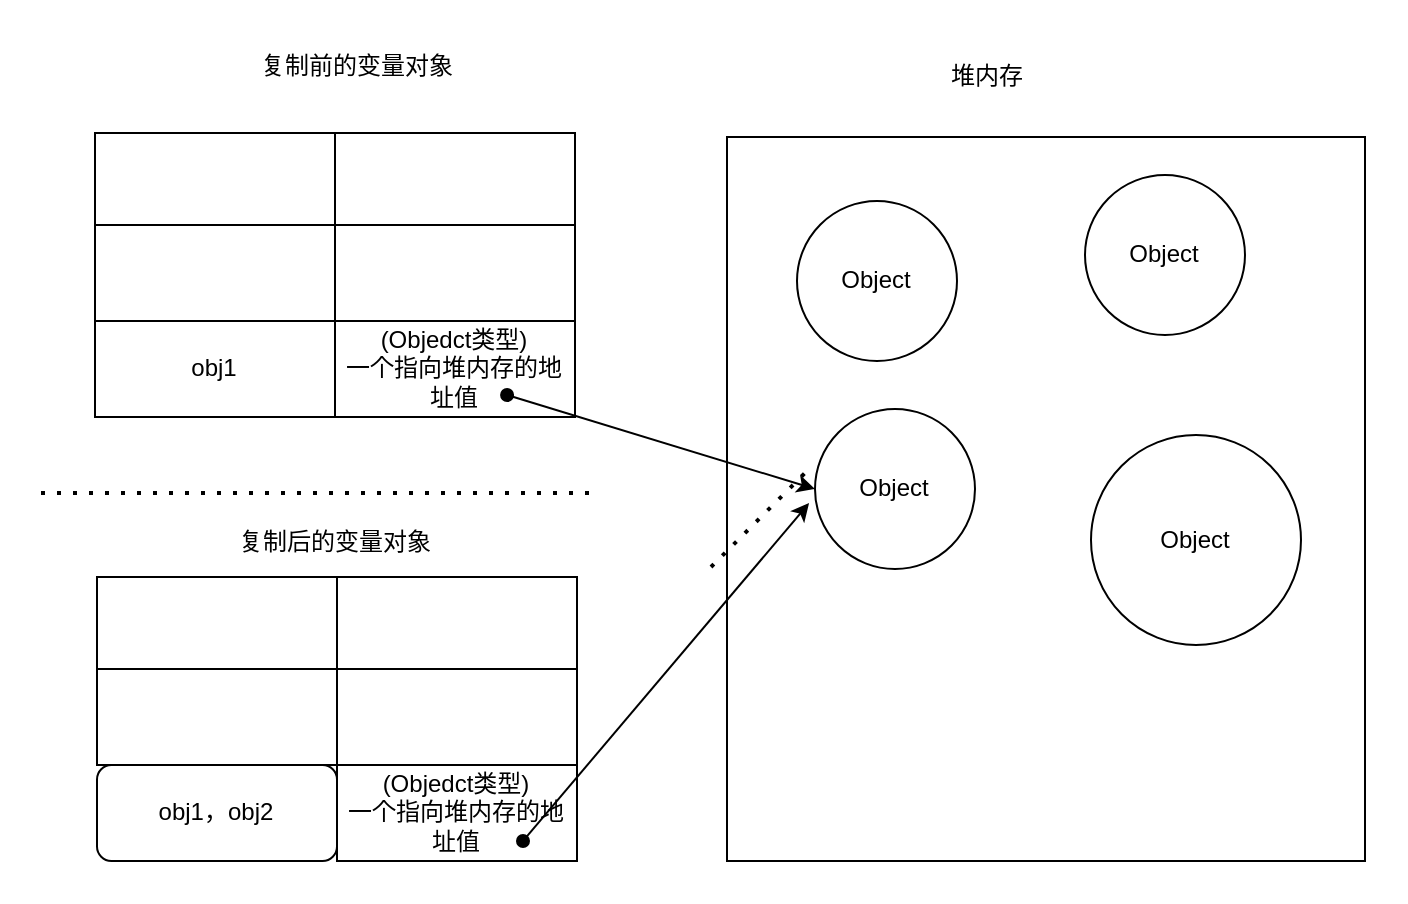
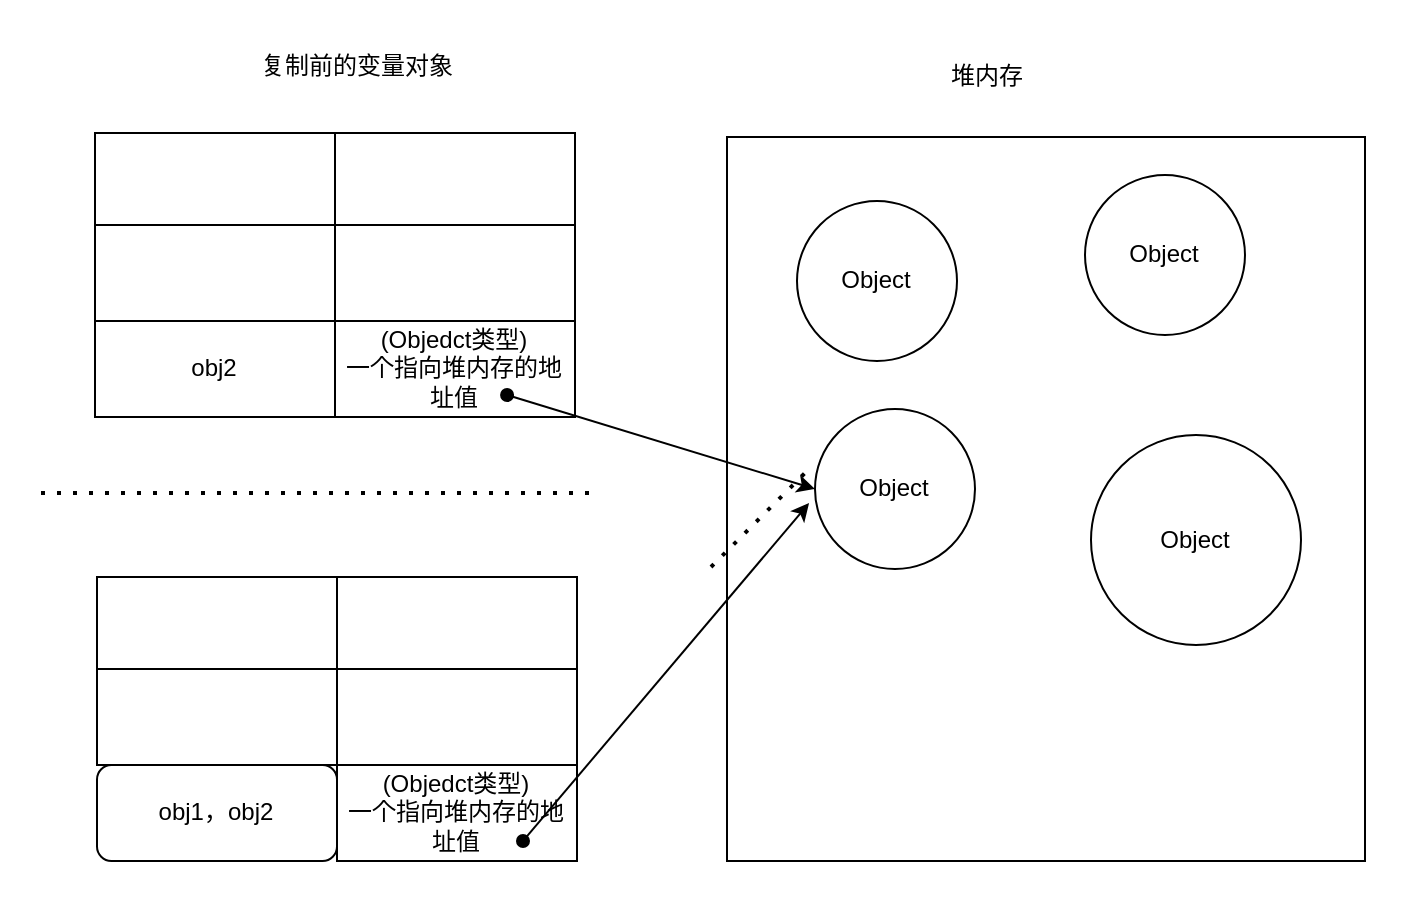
  <mxCell id="0" />
  <mxCell id="1" parent="0" />
  <mxCell id="2" value="" style="rounded=0;whiteSpace=wrap;html=1;strokeColor=light-dark(#000000,#000000);fillColor=light-dark(#FFFFFF,#FFFFFF);" vertex="1" parent="1"><mxGeometry x="47" y="66" width="120" height="48" as="geometry" /></mxCell>
  <mxCell id="3" value="" style="rounded=0;whiteSpace=wrap;html=1;strokeColor=light-dark(#000000,#000000);fillColor=light-dark(#FFFFFF,#FFFFFF);" vertex="1" parent="1"><mxGeometry x="47" y="112" width="120" height="48" as="geometry" /></mxCell>
- <mxCell id="4" value="&lt;font style=&quot;color: light-dark(rgb(0, 0, 0), rgb(0, 0, 0));&quot;&gt;obj1&lt;/font&gt;" style="rounded=0;whiteSpace=wrap;html=1;strokeColor=light-dark(#000000,#000000);fillColor=light-dark(#FFFFFF,#FFFFFF);" vertex="1" parent="1"><mxGeometry x="47" y="160" width="120" height="48" as="geometry" /></mxCell>
+ <mxCell id="4" value="&lt;font style=&quot;color: light-dark(rgb(0, 0, 0), rgb(0, 0, 0));&quot;&gt;obj2&lt;/font&gt;" style="rounded=0;whiteSpace=wrap;html=1;strokeColor=light-dark(#000000,#000000);fillColor=light-dark(#FFFFFF,#FFFFFF);" vertex="1" parent="1"><mxGeometry x="47" y="160" width="120" height="48" as="geometry" /></mxCell>
  <mxCell id="5" value="" style="rounded=0;whiteSpace=wrap;html=1;strokeColor=light-dark(#000000,#000000);fillColor=light-dark(#FFFFFF,#FFFFFF);" vertex="1" parent="1"><mxGeometry x="167" y="66" width="120" height="48" as="geometry" /></mxCell>
  <mxCell id="6" value="" style="rounded=0;whiteSpace=wrap;html=1;strokeColor=light-dark(#000000,#000000);fillColor=light-dark(#FFFFFF,#FFFFFF);" vertex="1" parent="1"><mxGeometry x="167" y="112" width="120" height="48" as="geometry" /></mxCell>
  <mxCell id="7" value="&lt;font style=&quot;color: light-dark(rgb(0, 0, 0), rgb(0, 0, 0));&quot;&gt;(Objedct类型)&lt;/font&gt;&lt;div&gt;&lt;font style=&quot;color: light-dark(rgb(0, 0, 0), rgb(0, 0, 0));&quot;&gt;一个指向堆内存的地址值&lt;/font&gt;&lt;/div&gt;" style="rounded=0;whiteSpace=wrap;html=1;strokeColor=light-dark(#000000,#000000);fillColor=light-dark(#FFFFFF,#FFFFFF);" vertex="1" parent="1"><mxGeometry x="167" y="160" width="120" height="48" as="geometry" /></mxCell>
  <mxCell id="8" value="&lt;font style=&quot;color: light-dark(rgb(0, 0, 0), rgb(0, 0, 0));&quot;&gt;复制前的变量对象&lt;/font&gt;" style="text;html=1;align=center;verticalAlign=middle;resizable=0;points=[];autosize=1;strokeColor=none;fillColor=none;" vertex="1" parent="1"><mxGeometry x="121" y="20" width="114" height="26" as="geometry" /></mxCell>
  <mxCell id="9" value="" style="rounded=0;whiteSpace=wrap;html=1;fillColor=none;strokeColor=light-dark(#000000,#000000);" vertex="1" parent="1"><mxGeometry x="363" y="68" width="319" height="362" as="geometry" /></mxCell>
  <mxCell id="10" value="&lt;font style=&quot;color: light-dark(rgb(0, 0, 0), rgb(0, 0, 0));&quot;&gt;堆内存&lt;/font&gt;" style="text;html=1;align=center;verticalAlign=middle;resizable=0;points=[];autosize=1;strokeColor=none;fillColor=none;" vertex="1" parent="1"><mxGeometry x="465.5" y="25" width="54" height="26" as="geometry" /></mxCell>
  <mxCell id="11" value="&lt;font style=&quot;color: light-dark(rgb(0, 0, 0), rgb(0, 0, 0));&quot;&gt;Object&lt;/font&gt;" style="ellipse;whiteSpace=wrap;html=1;aspect=fixed;strokeColor=light-dark(#000000,#000000);fillColor=none;" vertex="1" parent="1"><mxGeometry x="398" y="100" width="80" height="80" as="geometry" /></mxCell>
  <mxCell id="12" value="&lt;font style=&quot;color: light-dark(rgb(0, 0, 0), rgb(0, 0, 0));&quot;&gt;Object&lt;/font&gt;" style="ellipse;whiteSpace=wrap;html=1;aspect=fixed;strokeColor=light-dark(#000000,#000000);fillColor=none;" vertex="1" parent="1"><mxGeometry x="407" y="204" width="80" height="80" as="geometry" /></mxCell>
  <mxCell id="13" value="&lt;font style=&quot;color: light-dark(rgb(0, 0, 0), rgb(0, 0, 0));&quot;&gt;Object&lt;/font&gt;" style="ellipse;whiteSpace=wrap;html=1;aspect=fixed;strokeColor=light-dark(#000000,#000000);fillColor=none;" vertex="1" parent="1"><mxGeometry x="542" y="87" width="80" height="80" as="geometry" /></mxCell>
  <mxCell id="14" value="&lt;font style=&quot;color: light-dark(rgb(0, 0, 0), rgb(0, 0, 0));&quot;&gt;Object&lt;/font&gt;" style="ellipse;whiteSpace=wrap;html=1;aspect=fixed;strokeColor=light-dark(#000000,#000000);fillColor=none;" vertex="1" parent="1"><mxGeometry x="545" y="217" width="105" height="105" as="geometry" /></mxCell>
  <mxCell id="15" value="" style="endArrow=classic;html=1;exitX=0.717;exitY=0.771;exitDx=0;exitDy=0;exitPerimeter=0;entryX=0;entryY=0.5;entryDx=0;entryDy=0;strokeColor=light-dark(#000000,#000000);startArrow=oval;startFill=1;" edge="1" parent="1" source="7" target="12"><mxGeometry width="50" height="50" relative="1" as="geometry"><mxPoint x="348" y="228" as="sourcePoint" /><mxPoint x="398" y="178" as="targetPoint" /></mxGeometry></mxCell>
  <mxCell id="16" value="" style="rounded=0;whiteSpace=wrap;html=1;strokeColor=light-dark(#000000,#000000);fillColor=light-dark(#FFFFFF,#FFFFFF);" vertex="1" parent="1"><mxGeometry x="48" y="288" width="120" height="48" as="geometry" /></mxCell>
  <mxCell id="17" value="" style="rounded=0;whiteSpace=wrap;html=1;strokeColor=light-dark(#000000,#000000);fillColor=light-dark(#FFFFFF,#FFFFFF);" vertex="1" parent="1"><mxGeometry x="48" y="334" width="120" height="48" as="geometry" /></mxCell>
  <mxCell id="18" value="&lt;font style=&quot;color: light-dark(rgb(0, 0, 0), rgb(0, 0, 0));&quot;&gt;obj1，obj2&lt;/font&gt;" style="whiteSpace=wrap;html=1;strokeColor=light-dark(#000000,#000000);fillColor=light-dark(#FFFFFF,#FFFFFF);rounded=1;" vertex="1" parent="1"><mxGeometry x="48" y="382" width="120" height="48" as="geometry" /></mxCell>
  <mxCell id="19" value="" style="rounded=0;whiteSpace=wrap;html=1;strokeColor=light-dark(#000000,#000000);fillColor=light-dark(#FFFFFF,#FFFFFF);" vertex="1" parent="1"><mxGeometry x="168" y="288" width="120" height="48" as="geometry" /></mxCell>
  <mxCell id="20" value="" style="rounded=0;whiteSpace=wrap;html=1;strokeColor=light-dark(#000000,#000000);fillColor=light-dark(#FFFFFF,#FFFFFF);" vertex="1" parent="1"><mxGeometry x="168" y="334" width="120" height="48" as="geometry" /></mxCell>
  <mxCell id="21" value="&lt;font style=&quot;color: light-dark(rgb(0, 0, 0), rgb(0, 0, 0));&quot;&gt;(Objedct类型)&lt;/font&gt;&lt;div&gt;&lt;font style=&quot;color: light-dark(rgb(0, 0, 0), rgb(0, 0, 0));&quot;&gt;一个指向堆内存的地址值&lt;/font&gt;&lt;/div&gt;" style="rounded=0;whiteSpace=wrap;html=1;strokeColor=light-dark(#000000,#000000);fillColor=light-dark(#FFFFFF,#FFFFFF);" vertex="1" parent="1"><mxGeometry x="168" y="382" width="120" height="48" as="geometry" /></mxCell>
- <mxCell id="22" value="&lt;font style=&quot;color: light-dark(rgb(0, 0, 0), rgb(0, 0, 0));&quot;&gt;复制后的变量对象&lt;/font&gt;" style="text;html=1;align=center;verticalAlign=middle;resizable=0;points=[];autosize=1;strokeColor=none;fillColor=none;" vertex="1" parent="1"><mxGeometry x="110" y="258" width="114" height="26" as="geometry" /></mxCell>
  <mxCell id="23" value="" style="endArrow=none;dashed=1;html=1;dashPattern=1 3;strokeWidth=2;" edge="1" parent="1"><mxGeometry width="50" height="50" relative="1" as="geometry"><mxPoint x="355" y="283" as="sourcePoint" /><mxPoint x="405" y="233" as="targetPoint" /></mxGeometry></mxCell>
  <mxCell id="24" value="" style="endArrow=none;dashed=1;html=1;dashPattern=1 3;strokeWidth=2;strokeColor=light-dark(#000000,#000000);" edge="1" parent="1"><mxGeometry width="50" height="50" relative="1" as="geometry"><mxPoint x="20" y="246" as="sourcePoint" /><mxPoint x="300" y="246" as="targetPoint" /></mxGeometry></mxCell>
  <mxCell id="25" style="edgeStyle=none;html=1;exitX=0.775;exitY=0.792;exitDx=0;exitDy=0;entryX=-0.037;entryY=0.588;entryDx=0;entryDy=0;entryPerimeter=0;exitPerimeter=0;strokeColor=light-dark(#000000,#000000);startArrow=oval;startFill=1;" edge="1" parent="1" source="21" target="12"><mxGeometry relative="1" as="geometry" /></mxCell>
